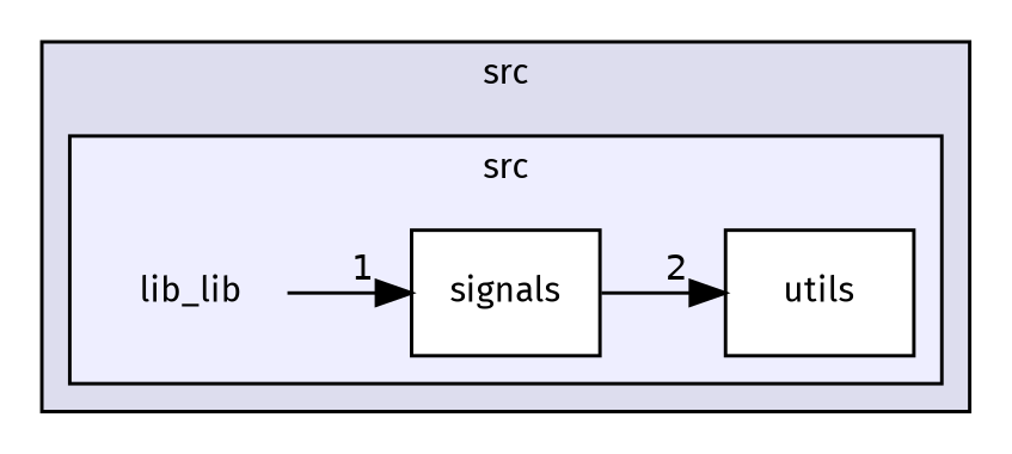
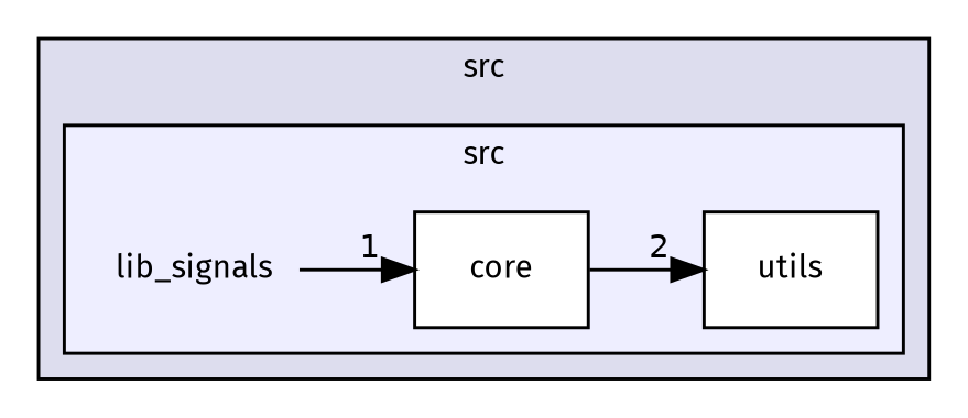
  digraph {
    compound=true
    fontname="Fira Sans"
    rankdir=LR
    node [fontname="Fira Sans" fontsize=10 shape=box color=black fillcolor=white style=filled]
    edge [fontname="Fira Sans" labeldistance=1.5 labelfontname=Helvetica labelfontsize=10]
-   n1 [label=lib_lib shape=plaintext color="" fillcolor="" style=""]
-   n2 [label=signals]
+   n1 [label=lib_signals shape=plaintext color="" fillcolor="" style=""]
+   n2 [label=core]
    n3 [label=utils]
    subgraph cluster_1 {
      bgcolor="#ddddee"
      fontsize=10
      label=src
      pencolor=black
      subgraph cluster_2 {
        bgcolor="#eeeeff"
        fontsize=10
        label=src
        pencolor=black
        n1
        n2
        n3
      }
    }
    n1 -> n2 [headlabel=1]
    n2 -> n3 [headlabel=2]
  }
